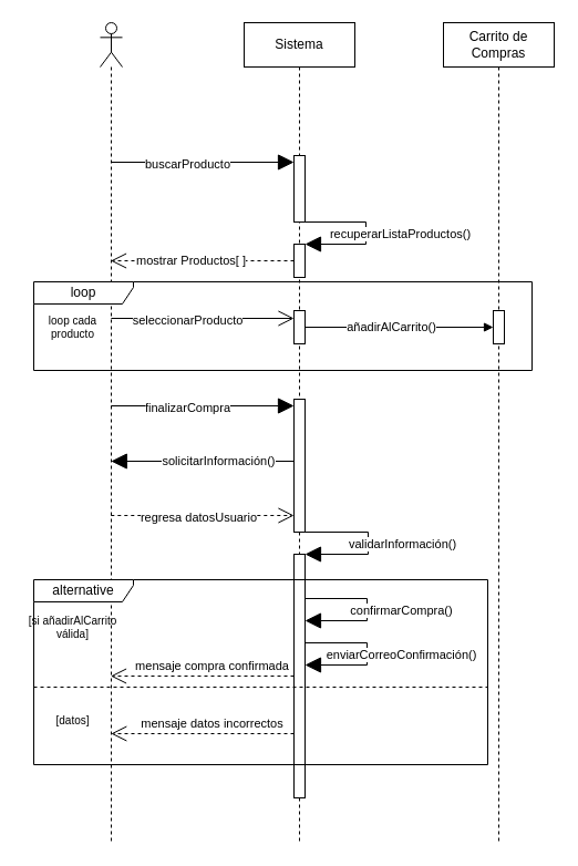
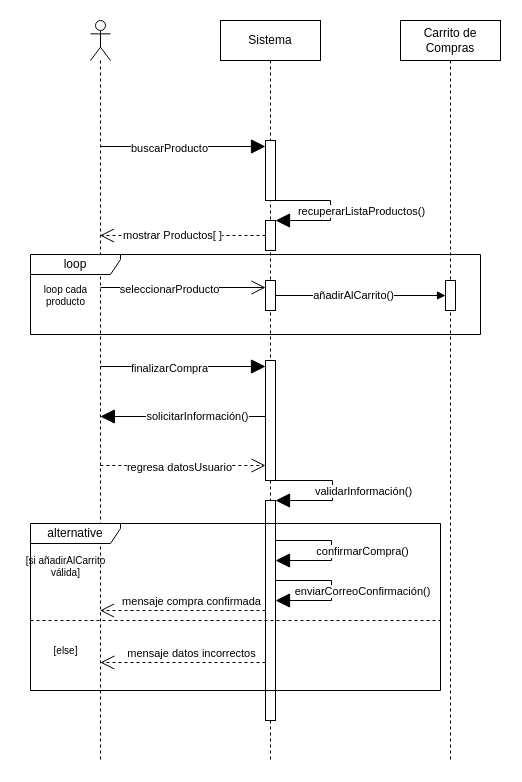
  <mxCell id="0" />
  <mxCell id="1" parent="0" />
  <mxCell id="2" value="Sistema" style="shape=umlLifeline;perimeter=lifelinePerimeter;whiteSpace=wrap;html=1;container=0;dropTarget=0;collapsible=0;recursiveResize=0;outlineConnect=0;portConstraint=eastwest;newEdgeStyle={&quot;edgeStyle&quot;:&quot;elbowEdgeStyle&quot;,&quot;elbow&quot;:&quot;vertical&quot;,&quot;curved&quot;:0,&quot;rounded&quot;:0};" parent="1" vertex="1"><mxGeometry x="220" y="20" width="100" height="740" as="geometry" /></mxCell>
  <mxCell id="3" value="" style="html=1;points=[];perimeter=orthogonalPerimeter;outlineConnect=0;targetShapes=umlLifeline;portConstraint=eastwest;newEdgeStyle={&quot;edgeStyle&quot;:&quot;elbowEdgeStyle&quot;,&quot;elbow&quot;:&quot;vertical&quot;,&quot;curved&quot;:0,&quot;rounded&quot;:0};" vertex="1" parent="2"><mxGeometry x="45" y="120" width="10" height="60" as="geometry" /></mxCell>
  <mxCell id="4" value="" style="html=1;points=[];perimeter=orthogonalPerimeter;outlineConnect=0;targetShapes=umlLifeline;portConstraint=eastwest;newEdgeStyle={&quot;edgeStyle&quot;:&quot;elbowEdgeStyle&quot;,&quot;elbow&quot;:&quot;vertical&quot;,&quot;curved&quot;:0,&quot;rounded&quot;:0};" vertex="1" parent="2"><mxGeometry x="45" y="200" width="10" height="30" as="geometry" /></mxCell>
  <mxCell id="5" value="" style="endArrow=block;endFill=1;endSize=12;html=1;rounded=0;" edge="1" parent="2" source="3" target="4"><mxGeometry width="160" relative="1" as="geometry"><mxPoint y="160" as="sourcePoint" /><mxPoint x="160" y="160" as="targetPoint" /><Array as="points"><mxPoint x="110" y="180" /><mxPoint x="110" y="190" /><mxPoint x="110" y="200" /></Array></mxGeometry></mxCell>
  <mxCell id="6" value="recuperarListaProductos()" style="edgeLabel;html=1;align=center;verticalAlign=middle;resizable=0;points=[];" vertex="1" connectable="0" parent="5"><mxGeometry x="0.005" relative="1" as="geometry"><mxPoint x="30" as="offset" /></mxGeometry></mxCell>
  <mxCell id="7" value="" style="html=1;points=[];perimeter=orthogonalPerimeter;outlineConnect=0;targetShapes=umlLifeline;portConstraint=eastwest;newEdgeStyle={&quot;edgeStyle&quot;:&quot;elbowEdgeStyle&quot;,&quot;elbow&quot;:&quot;vertical&quot;,&quot;curved&quot;:0,&quot;rounded&quot;:0};" vertex="1" parent="2"><mxGeometry x="45" y="260" width="10" height="30" as="geometry" /></mxCell>
  <mxCell id="8" value="" style="html=1;points=[];perimeter=orthogonalPerimeter;outlineConnect=0;targetShapes=umlLifeline;portConstraint=eastwest;newEdgeStyle={&quot;edgeStyle&quot;:&quot;elbowEdgeStyle&quot;,&quot;elbow&quot;:&quot;vertical&quot;,&quot;curved&quot;:0,&quot;rounded&quot;:0};" vertex="1" parent="2"><mxGeometry x="45" y="340" width="10" height="120" as="geometry" /></mxCell>
  <mxCell id="9" value="" style="html=1;points=[];perimeter=orthogonalPerimeter;outlineConnect=0;targetShapes=umlLifeline;portConstraint=eastwest;newEdgeStyle={&quot;edgeStyle&quot;:&quot;elbowEdgeStyle&quot;,&quot;elbow&quot;:&quot;vertical&quot;,&quot;curved&quot;:0,&quot;rounded&quot;:0};" vertex="1" parent="2"><mxGeometry x="45" y="480" width="10" height="220" as="geometry" /></mxCell>
  <mxCell id="10" value="" style="endArrow=block;endFill=1;endSize=12;html=1;rounded=0;" edge="1" parent="2" source="8" target="9"><mxGeometry width="160" relative="1" as="geometry"><mxPoint x="57" y="460" as="sourcePoint" /><mxPoint x="57" y="480" as="targetPoint" /><Array as="points"><mxPoint x="112" y="460" /><mxPoint x="112" y="470" /><mxPoint x="112" y="480" /></Array></mxGeometry></mxCell>
  <mxCell id="11" value="validarInformación()" style="edgeLabel;html=1;align=center;verticalAlign=middle;resizable=0;points=[];" vertex="1" connectable="0" parent="10"><mxGeometry x="0.005" relative="1" as="geometry"><mxPoint x="30" as="offset" /></mxGeometry></mxCell>
  <mxCell id="12" value="" style="endArrow=block;endFill=1;endSize=12;html=1;rounded=0;" edge="1" parent="2" source="9" target="9"><mxGeometry width="160" relative="1" as="geometry"><mxPoint x="54" y="520" as="sourcePoint" /><mxPoint x="54" y="540" as="targetPoint" /><Array as="points"><mxPoint x="111" y="520" /><mxPoint x="111" y="530" /><mxPoint x="111" y="540" /></Array></mxGeometry></mxCell>
  <mxCell id="13" value="confirmarCompra()" style="edgeLabel;html=1;align=center;verticalAlign=middle;resizable=0;points=[];" vertex="1" connectable="0" parent="12"><mxGeometry x="0.005" relative="1" as="geometry"><mxPoint x="30" as="offset" /></mxGeometry></mxCell>
  <mxCell id="14" value="" style="endArrow=block;endFill=1;endSize=12;html=1;rounded=0;" edge="1" parent="2" source="9" target="9"><mxGeometry width="160" relative="1" as="geometry"><mxPoint x="55" y="560" as="sourcePoint" /><mxPoint x="55" y="580" as="targetPoint" /><Array as="points"><mxPoint x="111" y="560" /><mxPoint x="111" y="570" /><mxPoint x="111" y="580" /></Array></mxGeometry></mxCell>
  <mxCell id="15" value="enviarCorreoConfirmación()" style="edgeLabel;html=1;align=center;verticalAlign=middle;resizable=0;points=[];" vertex="1" connectable="0" parent="14"><mxGeometry x="0.005" relative="1" as="geometry"><mxPoint x="30" as="offset" /></mxGeometry></mxCell>
  <mxCell id="16" value="Carrito de Compras" style="shape=umlLifeline;perimeter=lifelinePerimeter;whiteSpace=wrap;html=1;container=0;dropTarget=0;collapsible=0;recursiveResize=0;outlineConnect=0;portConstraint=eastwest;newEdgeStyle={&quot;edgeStyle&quot;:&quot;elbowEdgeStyle&quot;,&quot;elbow&quot;:&quot;vertical&quot;,&quot;curved&quot;:0,&quot;rounded&quot;:0};" parent="1" vertex="1"><mxGeometry x="400" y="20" width="100" height="740" as="geometry" /></mxCell>
  <mxCell id="17" value="" style="endArrow=block;endFill=1;endSize=12;html=1;rounded=0;" edge="1" parent="1"><mxGeometry width="160" relative="1" as="geometry"><mxPoint x="99.81" y="146" as="sourcePoint" /><mxPoint x="265" y="146" as="targetPoint" /></mxGeometry></mxCell>
  <mxCell id="18" value="buscarProducto" style="edgeLabel;html=1;align=center;verticalAlign=middle;resizable=0;points=[];" vertex="1" connectable="0" parent="17"><mxGeometry x="-0.167" y="-1" relative="1" as="geometry"><mxPoint as="offset" /></mxGeometry></mxCell>
  <mxCell id="19" value="" style="shape=umlLifeline;perimeter=lifelinePerimeter;whiteSpace=wrap;html=1;container=1;dropTarget=0;collapsible=0;recursiveResize=0;outlineConnect=0;portConstraint=eastwest;newEdgeStyle={&quot;edgeStyle&quot;:&quot;elbowEdgeStyle&quot;,&quot;elbow&quot;:&quot;vertical&quot;,&quot;curved&quot;:0,&quot;rounded&quot;:0};participant=umlActor;" vertex="1" parent="1"><mxGeometry x="90" y="20" width="20" height="740" as="geometry" /></mxCell>
  <mxCell id="20" value="" style="endArrow=open;endFill=1;endSize=12;html=1;rounded=0;dashed=1;" edge="1" parent="1" source="4" target="19"><mxGeometry width="160" relative="1" as="geometry"><mxPoint x="265" y="250" as="sourcePoint" /><mxPoint x="99.912" y="250" as="targetPoint" /></mxGeometry></mxCell>
  <mxCell id="21" value="mostrar Productos[ ]" style="edgeLabel;html=1;align=center;verticalAlign=middle;resizable=0;points=[];" vertex="1" connectable="0" parent="20"><mxGeometry x="0.132" y="-1" relative="1" as="geometry"><mxPoint as="offset" /></mxGeometry></mxCell>
  <mxCell id="22" value="" style="endArrow=open;endFill=0;endSize=12;html=1;rounded=0;" edge="1" parent="1"><mxGeometry width="160" relative="1" as="geometry"><mxPoint x="99.912" y="287" as="sourcePoint" /><mxPoint x="265" y="287" as="targetPoint" /></mxGeometry></mxCell>
  <mxCell id="23" value="seleccionarProducto" style="edgeLabel;html=1;align=center;verticalAlign=middle;resizable=0;points=[];" vertex="1" connectable="0" parent="22"><mxGeometry x="-0.167" y="-1" relative="1" as="geometry"><mxPoint as="offset" /></mxGeometry></mxCell>
  <mxCell id="24" style="edgeStyle=elbowEdgeStyle;rounded=0;orthogonalLoop=1;jettySize=auto;html=1;elbow=vertical;curved=0;" edge="1" parent="1" source="27" target="16"><mxGeometry relative="1" as="geometry" /></mxCell>
  <mxCell id="25" value="" style="edgeStyle=elbowEdgeStyle;rounded=0;orthogonalLoop=1;jettySize=auto;html=1;elbow=vertical;curved=0;endArrow=block;endFill=1;" edge="1" parent="1" source="7" target="27"><mxGeometry relative="1" as="geometry"><mxPoint x="275" y="295" as="sourcePoint" /><mxPoint x="450" y="295" as="targetPoint" /></mxGeometry></mxCell>
  <mxCell id="26" value="añadirAlCarrito()" style="edgeLabel;html=1;align=center;verticalAlign=middle;resizable=0;points=[];" vertex="1" connectable="0" parent="25"><mxGeometry x="-0.089" y="1" relative="1" as="geometry"><mxPoint as="offset" /></mxGeometry></mxCell>
  <mxCell id="27" value="" style="html=1;points=[];perimeter=orthogonalPerimeter;outlineConnect=0;targetShapes=umlLifeline;portConstraint=eastwest;newEdgeStyle={&quot;edgeStyle&quot;:&quot;elbowEdgeStyle&quot;,&quot;elbow&quot;:&quot;vertical&quot;,&quot;curved&quot;:0,&quot;rounded&quot;:0};" vertex="1" parent="1"><mxGeometry x="445" y="280" width="10" height="30" as="geometry" /></mxCell>
  <mxCell id="28" value="loop" style="shape=umlFrame;whiteSpace=wrap;html=1;pointerEvents=0;width=90;height=20;" vertex="1" parent="1"><mxGeometry x="30" y="254" width="450" height="80" as="geometry" /></mxCell>
  <mxCell id="29" value="loop cada &lt;br style=&quot;font-size: 10px;&quot;&gt;producto" style="text;html=1;align=center;verticalAlign=middle;resizable=0;points=[];autosize=1;strokeColor=none;fillColor=none;fontSize=10;" vertex="1" parent="1"><mxGeometry x="30" y="275" width="70" height="40" as="geometry" /></mxCell>
  <mxCell id="30" value="" style="endArrow=block;endFill=1;endSize=12;html=1;rounded=0;" edge="1" parent="1"><mxGeometry width="160" relative="1" as="geometry"><mxPoint x="99.81" y="366" as="sourcePoint" /><mxPoint x="265" y="366" as="targetPoint" /></mxGeometry></mxCell>
  <mxCell id="31" value="finalizarCompra" style="edgeLabel;html=1;align=center;verticalAlign=middle;resizable=0;points=[];" vertex="1" connectable="0" parent="30"><mxGeometry x="-0.167" y="-1" relative="1" as="geometry"><mxPoint as="offset" /></mxGeometry></mxCell>
  <mxCell id="32" value="" style="endArrow=block;endFill=1;endSize=12;html=1;rounded=0;" edge="1" parent="1"><mxGeometry width="160" relative="1" as="geometry"><mxPoint x="265" y="416" as="sourcePoint" /><mxPoint x="99.81" y="416" as="targetPoint" /></mxGeometry></mxCell>
  <mxCell id="33" value="solicitarInformación()" style="edgeLabel;html=1;align=center;verticalAlign=middle;resizable=0;points=[];" vertex="1" connectable="0" parent="32"><mxGeometry x="-0.167" y="-1" relative="1" as="geometry"><mxPoint as="offset" /></mxGeometry></mxCell>
  <mxCell id="34" value="" style="endArrow=open;endFill=1;endSize=12;html=1;rounded=0;dashed=1;" edge="1" parent="1"><mxGeometry width="160" relative="1" as="geometry"><mxPoint x="99.81" y="465" as="sourcePoint" /><mxPoint x="265" y="465" as="targetPoint" /></mxGeometry></mxCell>
  <mxCell id="35" value="regresa datosUsuario" style="edgeLabel;html=1;align=center;verticalAlign=middle;resizable=0;points=[];" vertex="1" connectable="0" parent="34"><mxGeometry x="0.132" y="-1" relative="1" as="geometry"><mxPoint x="-14" as="offset" /></mxGeometry></mxCell>
  <mxCell id="36" value="alternative" style="shape=umlFrame;whiteSpace=wrap;html=1;pointerEvents=0;width=90;height=20;" vertex="1" parent="1"><mxGeometry x="30" y="523" width="410" height="167" as="geometry" /></mxCell>
  <mxCell id="37" value="" style="line;strokeWidth=1;fillColor=none;align=left;verticalAlign=middle;spacingTop=-1;spacingLeft=3;spacingRight=3;rotatable=0;labelPosition=right;points=[];portConstraint=eastwest;strokeColor=inherit;dashed=1;" vertex="1" parent="1"><mxGeometry x="30" y="586" width="410" height="68" as="geometry" /></mxCell>
  <mxCell id="38" value="" style="endArrow=open;endFill=1;endSize=12;html=1;rounded=0;dashed=1;" edge="1" parent="1" source="9" target="19"><mxGeometry width="160" relative="1" as="geometry"><mxPoint x="109.81" y="475" as="sourcePoint" /><mxPoint x="275" y="475" as="targetPoint" /></mxGeometry></mxCell>
  <mxCell id="39" value="mensaje compra confirmada" style="edgeLabel;html=1;align=center;verticalAlign=middle;resizable=0;points=[];" vertex="1" connectable="0" parent="38"><mxGeometry x="0.132" y="-1" relative="1" as="geometry"><mxPoint x="19" y="-9" as="offset" /></mxGeometry></mxCell>
  <mxCell id="40" value="[si añadirAlCarrito&lt;br&gt;válida]" style="text;html=1;align=center;verticalAlign=middle;resizable=0;points=[];autosize=1;strokeColor=none;fillColor=none;fontSize=10;" vertex="1" parent="1"><mxGeometry x="20" y="546" width="90" height="40" as="geometry" /></mxCell>
- <mxCell id="41" value="[datos]" style="text;html=1;align=center;verticalAlign=middle;resizable=0;points=[];autosize=1;strokeColor=none;fillColor=none;fontSize=10;" vertex="1" parent="1"><mxGeometry x="40" y="635" width="50" height="30" as="geometry" /></mxCell>
+ <mxCell id="41" value="[else]" style="text;html=1;align=center;verticalAlign=middle;resizable=0;points=[];autosize=1;strokeColor=none;fillColor=none;fontSize=10;" vertex="1" parent="1"><mxGeometry x="40" y="635" width="50" height="30" as="geometry" /></mxCell>
  <mxCell id="42" value="" style="endArrow=open;endFill=1;endSize=12;html=1;rounded=0;dashed=1;" edge="1" parent="1"><mxGeometry width="160" relative="1" as="geometry"><mxPoint x="265" y="662" as="sourcePoint" /><mxPoint x="99.786" y="662" as="targetPoint" /></mxGeometry></mxCell>
  <mxCell id="43" value="mensaje datos incorrectos" style="edgeLabel;html=1;align=center;verticalAlign=middle;resizable=0;points=[];" vertex="1" connectable="0" parent="42"><mxGeometry x="0.132" y="-1" relative="1" as="geometry"><mxPoint x="19" y="-9" as="offset" /></mxGeometry></mxCell>
